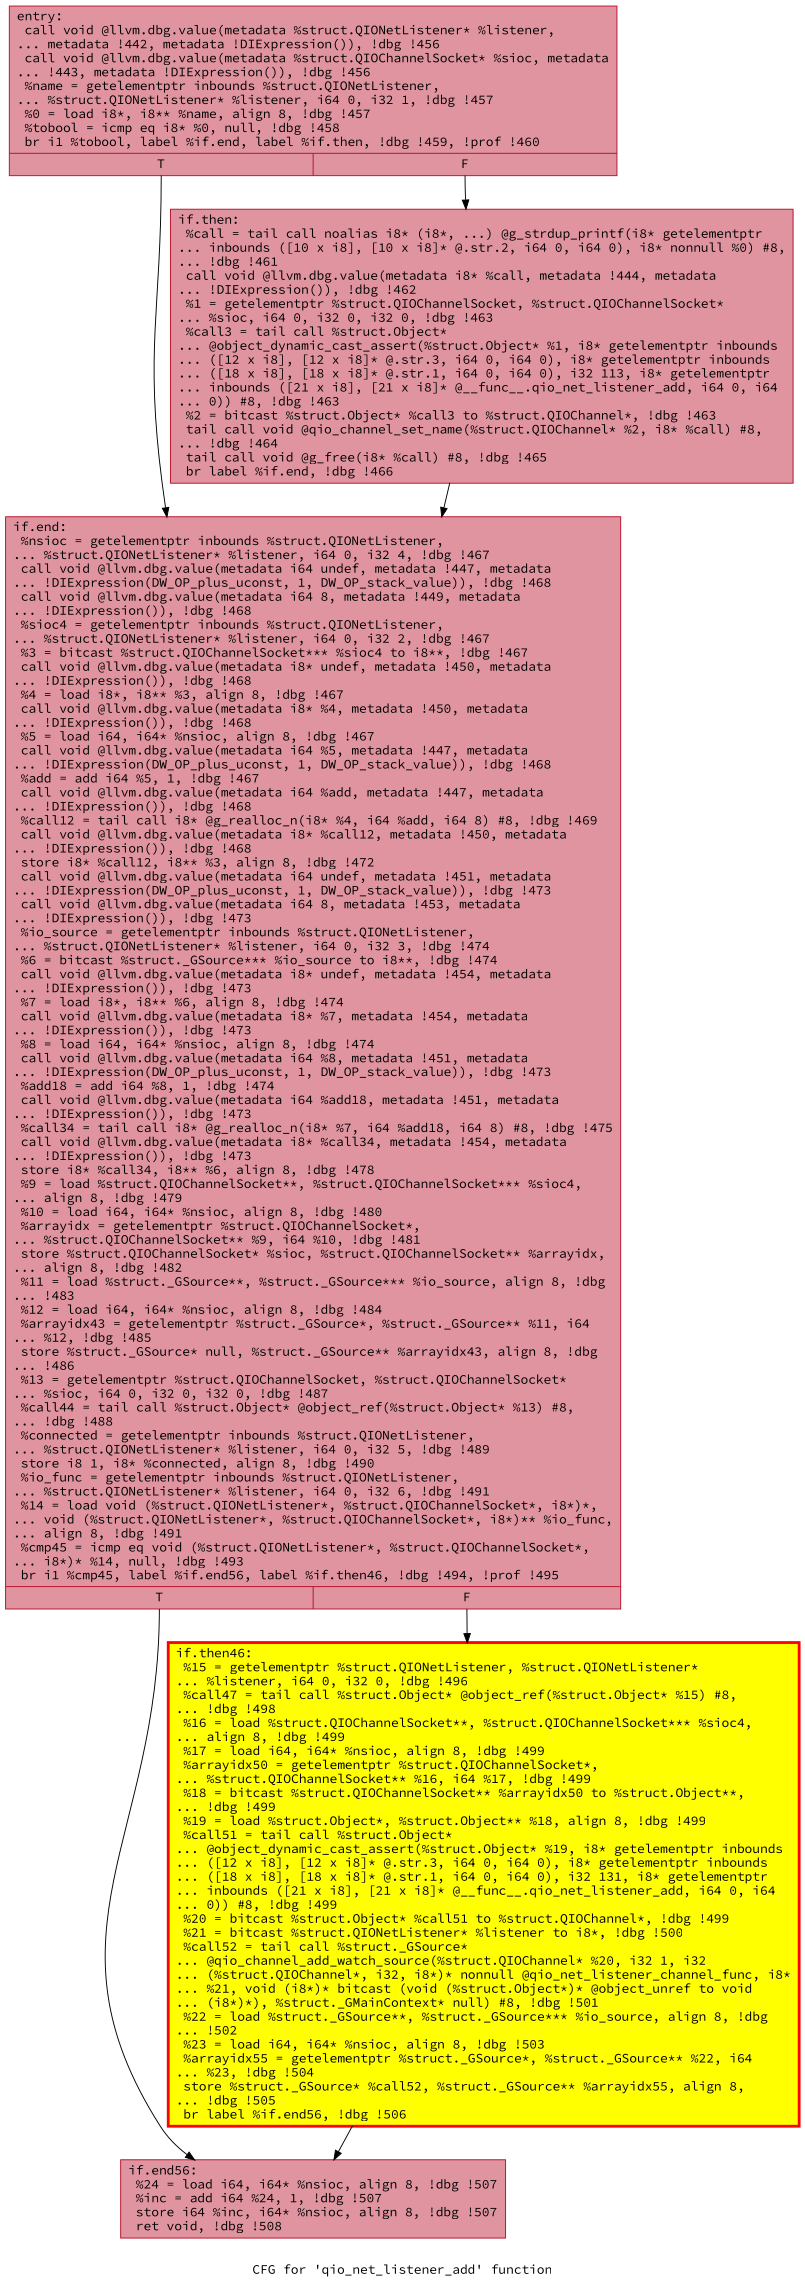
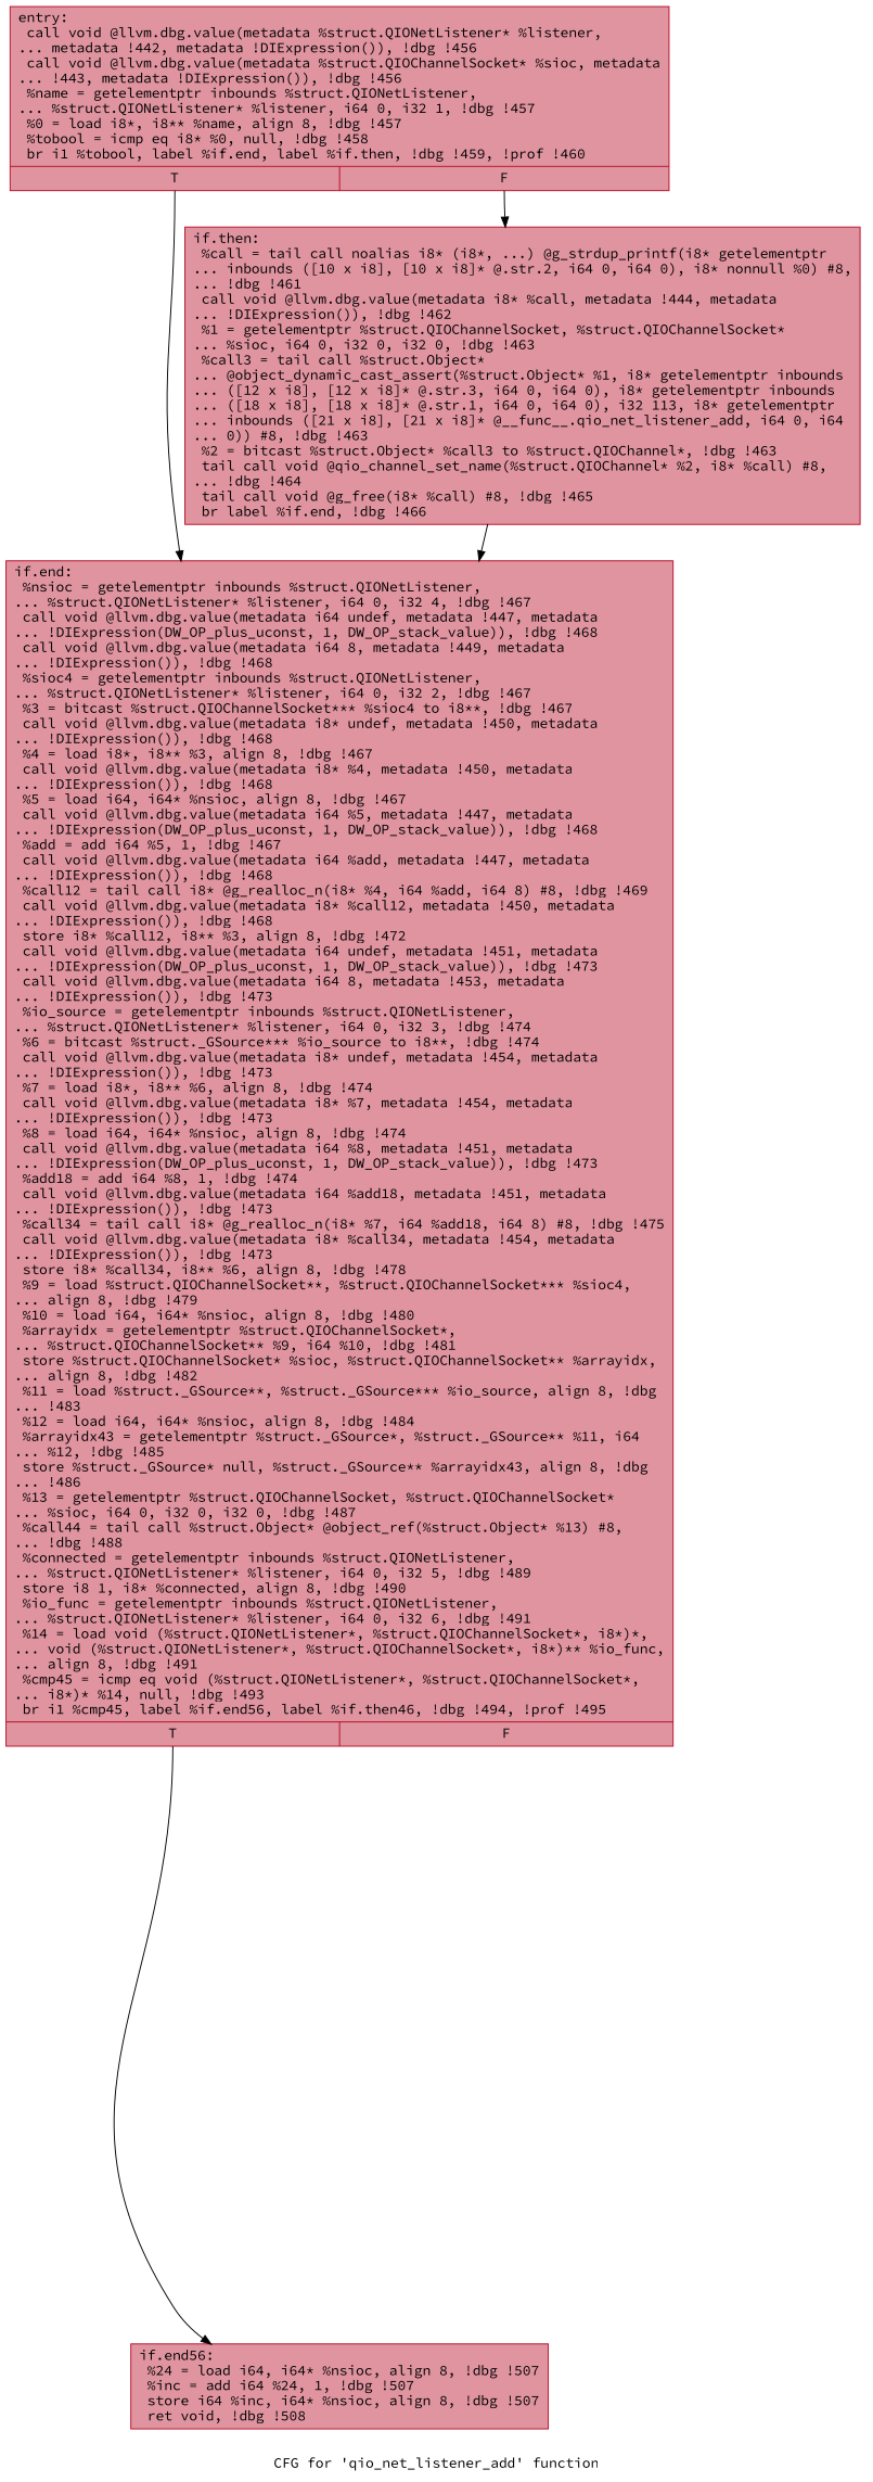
  digraph {
    label="CFG for 'qio_net_listener_add' function"
    fontname="Source Code Pro"
    node [color="#b70d28ff" fillcolor="#b70d2870" shape=record style=filled fontname="Source Code Pro"]
    edge [fontname="Source Code Pro"]
    n1 [label="{entry:\l  call void @llvm.dbg.value(metadata %struct.QIONetListener* %listener,\l... metadata !442, metadata !DIExpression()), !dbg !456\l  call void @llvm.dbg.value(metadata %struct.QIOChannelSocket* %sioc, metadata\l... !443, metadata !DIExpression()), !dbg !456\l  %name = getelementptr inbounds %struct.QIONetListener,\l... %struct.QIONetListener* %listener, i64 0, i32 1, !dbg !457\l  %0 = load i8*, i8** %name, align 8, !dbg !457\l  %tobool = icmp eq i8* %0, null, !dbg !458\l  br i1 %tobool, label %if.end, label %if.then, !dbg !459, !prof !460\l|{<s0>T|<s1>F}}"]
    n2 [label="{if.end:                                           \l  %nsioc = getelementptr inbounds %struct.QIONetListener,\l... %struct.QIONetListener* %listener, i64 0, i32 4, !dbg !467\l  call void @llvm.dbg.value(metadata i64 undef, metadata !447, metadata\l... !DIExpression(DW_OP_plus_uconst, 1, DW_OP_stack_value)), !dbg !468\l  call void @llvm.dbg.value(metadata i64 8, metadata !449, metadata\l... !DIExpression()), !dbg !468\l  %sioc4 = getelementptr inbounds %struct.QIONetListener,\l... %struct.QIONetListener* %listener, i64 0, i32 2, !dbg !467\l  %3 = bitcast %struct.QIOChannelSocket*** %sioc4 to i8**, !dbg !467\l  call void @llvm.dbg.value(metadata i8* undef, metadata !450, metadata\l... !DIExpression()), !dbg !468\l  %4 = load i8*, i8** %3, align 8, !dbg !467\l  call void @llvm.dbg.value(metadata i8* %4, metadata !450, metadata\l... !DIExpression()), !dbg !468\l  %5 = load i64, i64* %nsioc, align 8, !dbg !467\l  call void @llvm.dbg.value(metadata i64 %5, metadata !447, metadata\l... !DIExpression(DW_OP_plus_uconst, 1, DW_OP_stack_value)), !dbg !468\l  %add = add i64 %5, 1, !dbg !467\l  call void @llvm.dbg.value(metadata i64 %add, metadata !447, metadata\l... !DIExpression()), !dbg !468\l  %call12 = tail call i8* @g_realloc_n(i8* %4, i64 %add, i64 8) #8, !dbg !469\l  call void @llvm.dbg.value(metadata i8* %call12, metadata !450, metadata\l... !DIExpression()), !dbg !468\l  store i8* %call12, i8** %3, align 8, !dbg !472\l  call void @llvm.dbg.value(metadata i64 undef, metadata !451, metadata\l... !DIExpression(DW_OP_plus_uconst, 1, DW_OP_stack_value)), !dbg !473\l  call void @llvm.dbg.value(metadata i64 8, metadata !453, metadata\l... !DIExpression()), !dbg !473\l  %io_source = getelementptr inbounds %struct.QIONetListener,\l... %struct.QIONetListener* %listener, i64 0, i32 3, !dbg !474\l  %6 = bitcast %struct._GSource*** %io_source to i8**, !dbg !474\l  call void @llvm.dbg.value(metadata i8* undef, metadata !454, metadata\l... !DIExpression()), !dbg !473\l  %7 = load i8*, i8** %6, align 8, !dbg !474\l  call void @llvm.dbg.value(metadata i8* %7, metadata !454, metadata\l... !DIExpression()), !dbg !473\l  %8 = load i64, i64* %nsioc, align 8, !dbg !474\l  call void @llvm.dbg.value(metadata i64 %8, metadata !451, metadata\l... !DIExpression(DW_OP_plus_uconst, 1, DW_OP_stack_value)), !dbg !473\l  %add18 = add i64 %8, 1, !dbg !474\l  call void @llvm.dbg.value(metadata i64 %add18, metadata !451, metadata\l... !DIExpression()), !dbg !473\l  %call34 = tail call i8* @g_realloc_n(i8* %7, i64 %add18, i64 8) #8, !dbg !475\l  call void @llvm.dbg.value(metadata i8* %call34, metadata !454, metadata\l... !DIExpression()), !dbg !473\l  store i8* %call34, i8** %6, align 8, !dbg !478\l  %9 = load %struct.QIOChannelSocket**, %struct.QIOChannelSocket*** %sioc4,\l... align 8, !dbg !479\l  %10 = load i64, i64* %nsioc, align 8, !dbg !480\l  %arrayidx = getelementptr %struct.QIOChannelSocket*,\l... %struct.QIOChannelSocket** %9, i64 %10, !dbg !481\l  store %struct.QIOChannelSocket* %sioc, %struct.QIOChannelSocket** %arrayidx,\l... align 8, !dbg !482\l  %11 = load %struct._GSource**, %struct._GSource*** %io_source, align 8, !dbg\l... !483\l  %12 = load i64, i64* %nsioc, align 8, !dbg !484\l  %arrayidx43 = getelementptr %struct._GSource*, %struct._GSource** %11, i64\l... %12, !dbg !485\l  store %struct._GSource* null, %struct._GSource** %arrayidx43, align 8, !dbg\l... !486\l  %13 = getelementptr %struct.QIOChannelSocket, %struct.QIOChannelSocket*\l... %sioc, i64 0, i32 0, i32 0, !dbg !487\l  %call44 = tail call %struct.Object* @object_ref(%struct.Object* %13) #8,\l... !dbg !488\l  %connected = getelementptr inbounds %struct.QIONetListener,\l... %struct.QIONetListener* %listener, i64 0, i32 5, !dbg !489\l  store i8 1, i8* %connected, align 8, !dbg !490\l  %io_func = getelementptr inbounds %struct.QIONetListener,\l... %struct.QIONetListener* %listener, i64 0, i32 6, !dbg !491\l  %14 = load void (%struct.QIONetListener*, %struct.QIOChannelSocket*, i8*)*,\l... void (%struct.QIONetListener*, %struct.QIOChannelSocket*, i8*)** %io_func,\l... align 8, !dbg !491\l  %cmp45 = icmp eq void (%struct.QIONetListener*, %struct.QIOChannelSocket*,\l... i8*)* %14, null, !dbg !493\l  br i1 %cmp45, label %if.end56, label %if.then46, !dbg !494, !prof !495\l|{<s0>T|<s1>F}}"]
    n3 [label="{if.then:                                          \l  %call = tail call noalias i8* (i8*, ...) @g_strdup_printf(i8* getelementptr\l... inbounds ([10 x i8], [10 x i8]* @.str.2, i64 0, i64 0), i8* nonnull %0) #8,\l... !dbg !461\l  call void @llvm.dbg.value(metadata i8* %call, metadata !444, metadata\l... !DIExpression()), !dbg !462\l  %1 = getelementptr %struct.QIOChannelSocket, %struct.QIOChannelSocket*\l... %sioc, i64 0, i32 0, i32 0, !dbg !463\l  %call3 = tail call %struct.Object*\l... @object_dynamic_cast_assert(%struct.Object* %1, i8* getelementptr inbounds\l... ([12 x i8], [12 x i8]* @.str.3, i64 0, i64 0), i8* getelementptr inbounds\l... ([18 x i8], [18 x i8]* @.str.1, i64 0, i64 0), i32 113, i8* getelementptr\l... inbounds ([21 x i8], [21 x i8]* @__func__.qio_net_listener_add, i64 0, i64\l... 0)) #8, !dbg !463\l  %2 = bitcast %struct.Object* %call3 to %struct.QIOChannel*, !dbg !463\l  tail call void @qio_channel_set_name(%struct.QIOChannel* %2, i8* %call) #8,\l... !dbg !464\l  tail call void @g_free(i8* %call) #8, !dbg !465\l  br label %if.end, !dbg !466\l}"]
    n4 [label="{if.end56:                                         \l  %24 = load i64, i64* %nsioc, align 8, !dbg !507\l  %inc = add i64 %24, 1, !dbg !507\l  store i64 %inc, i64* %nsioc, align 8, !dbg !507\l  ret void, !dbg !508\l}"]
-   n5 [color=red fillcolor=yellow label="{if.then46:                                        \l  %15 = getelementptr %struct.QIONetListener, %struct.QIONetListener*\l... %listener, i64 0, i32 0, !dbg !496\l  %call47 = tail call %struct.Object* @object_ref(%struct.Object* %15) #8,\l... !dbg !498\l  %16 = load %struct.QIOChannelSocket**, %struct.QIOChannelSocket*** %sioc4,\l... align 8, !dbg !499\l  %17 = load i64, i64* %nsioc, align 8, !dbg !499\l  %arrayidx50 = getelementptr %struct.QIOChannelSocket*,\l... %struct.QIOChannelSocket** %16, i64 %17, !dbg !499\l  %18 = bitcast %struct.QIOChannelSocket** %arrayidx50 to %struct.Object**,\l... !dbg !499\l  %19 = load %struct.Object*, %struct.Object** %18, align 8, !dbg !499\l  %call51 = tail call %struct.Object*\l... @object_dynamic_cast_assert(%struct.Object* %19, i8* getelementptr inbounds\l... ([12 x i8], [12 x i8]* @.str.3, i64 0, i64 0), i8* getelementptr inbounds\l... ([18 x i8], [18 x i8]* @.str.1, i64 0, i64 0), i32 131, i8* getelementptr\l... inbounds ([21 x i8], [21 x i8]* @__func__.qio_net_listener_add, i64 0, i64\l... 0)) #8, !dbg !499\l  %20 = bitcast %struct.Object* %call51 to %struct.QIOChannel*, !dbg !499\l  %21 = bitcast %struct.QIONetListener* %listener to i8*, !dbg !500\l  %call52 = tail call %struct._GSource*\l... @qio_channel_add_watch_source(%struct.QIOChannel* %20, i32 1, i32\l... (%struct.QIOChannel*, i32, i8*)* nonnull @qio_net_listener_channel_func, i8*\l... %21, void (i8*)* bitcast (void (%struct.Object*)* @object_unref to void\l... (i8*)*), %struct._GMainContext* null) #8, !dbg !501\l  %22 = load %struct._GSource**, %struct._GSource*** %io_source, align 8, !dbg\l... !502\l  %23 = load i64, i64* %nsioc, align 8, !dbg !503\l  %arrayidx55 = getelementptr %struct._GSource*, %struct._GSource** %22, i64\l... %23, !dbg !504\l  store %struct._GSource* %call52, %struct._GSource** %arrayidx55, align 8,\l... !dbg !505\l  br label %if.end56, !dbg !506\l}" penwidth=3.0]
    n1 -> n2 [tailport=s0]
    n1 -> n3 [tailport=s1]
    n2 -> n4 [tailport=s0]
-   n2 -> n5 [tailport=s1]
    n3 -> n2
-   n5 -> n4
  }
